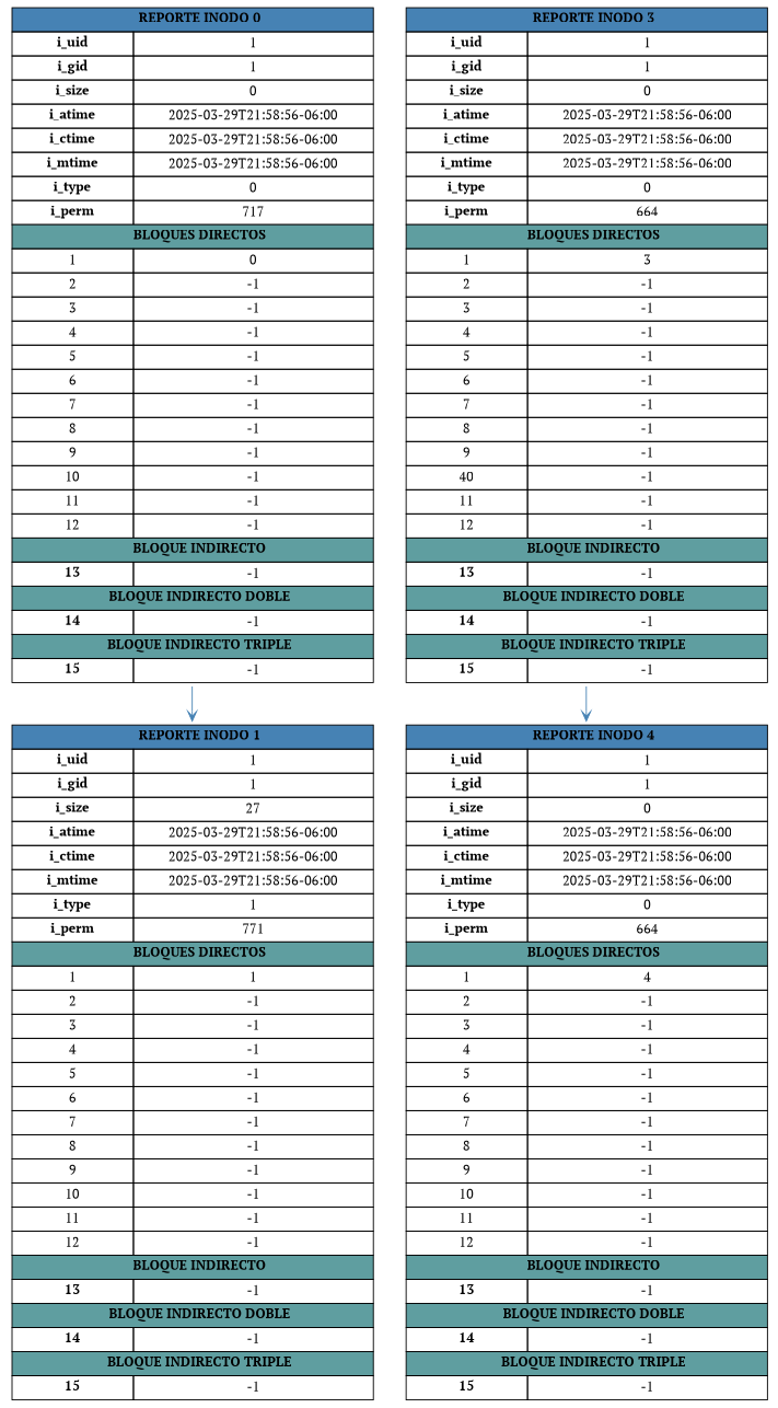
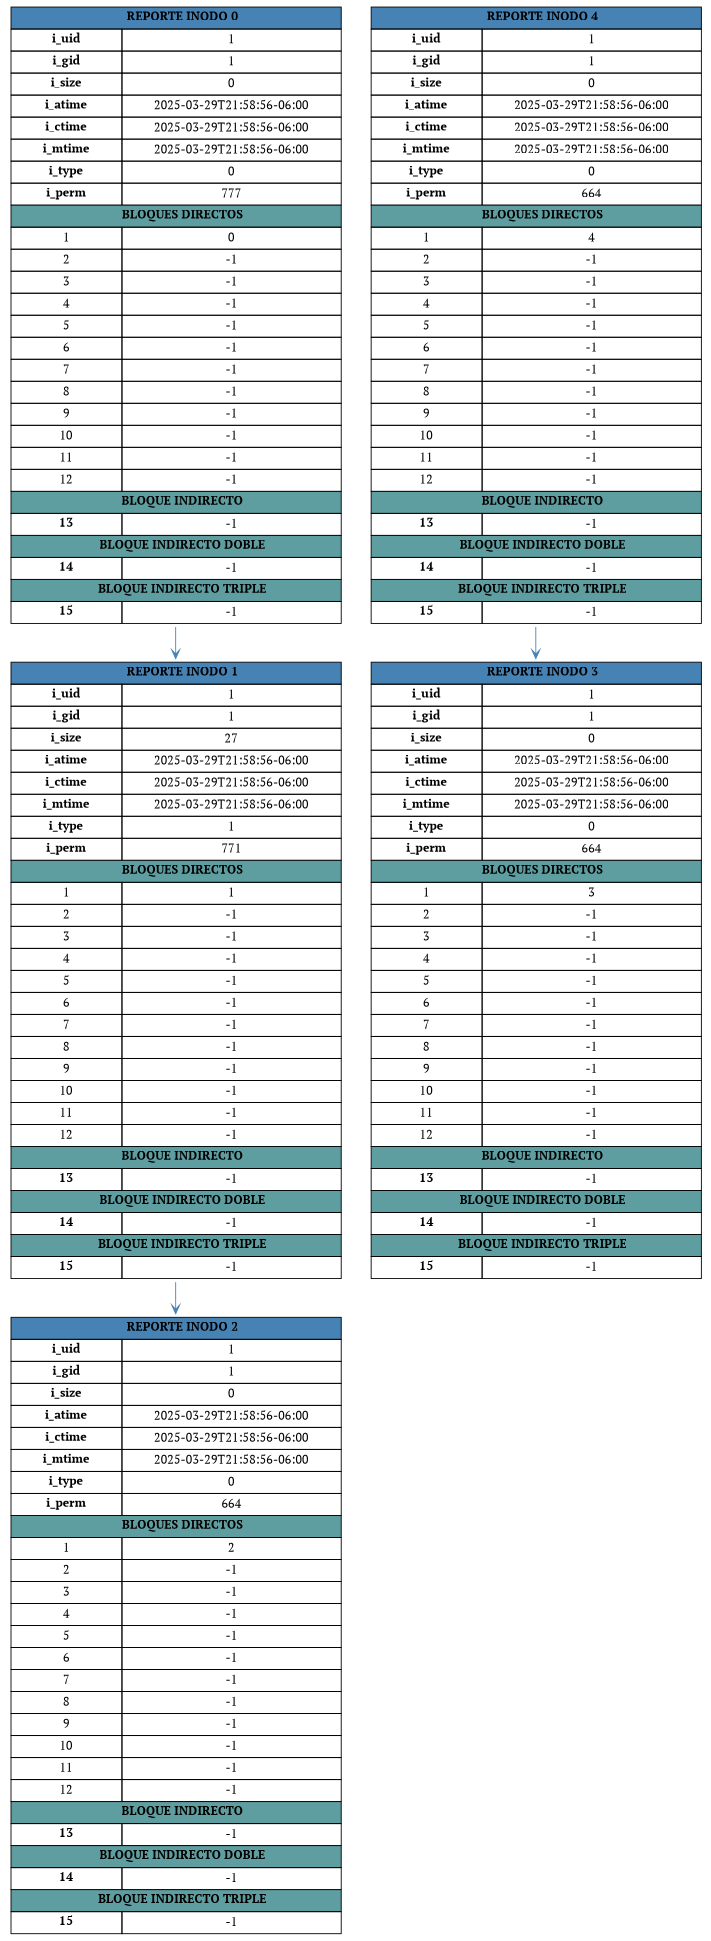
  digraph {
    fontname="PT Serif"
    node [fontname="PT Serif" shape=plaintext]
    edge [arrowhead=vee color="#4682B4" fontname="PT Serif"]
-   n1 [label=<             <table border="0" cellborder="1" cellspacing="0" cellpadding="4" style="font-family:Times">                 <!-- Encabezado -->                 <tr>                     <td colspan="2" bgcolor="#4682B4" style="color:white; font-size:14px; padding:6px;">                         <b>REPORTE INODO 0</b>                     </td>                 </tr>                                  <!-- Datos básicos -->                 <tr bgcolor="#E6F2FF"><td><b>i_uid</b></td><td>1</td></tr>                 <tr><td><b>i_gid</b></td><td>1</td></tr>                 <tr bgcolor="#E6F2FF"><td><b>i_size</b></td><td>0</td></tr>                 <tr><td><b>i_atime</b></td><td>2025-03-29T21:58:56-06:00</td></tr>                 <tr bgcolor="#E6F2FF"><td><b>i_ctime</b></td><td>2025-03-29T21:58:56-06:00</td></tr>                 <tr><td><b>i_mtime</b></td><td>2025-03-29T21:58:56-06:00</td></tr>                 <tr bgcolor="#E6F2FF"><td><b>i_type</b></td><td>0</td></tr>                 <tr><td><b>i_perm</b></td><td>717</td></tr>                                  <!-- Bloques directos -->                 <tr>                     <td colspan="2" bgcolor="#5F9EA0" style="color:white; padding:4px;">                         <b>BLOQUES DIRECTOS</b>                     </td>                 </tr>         <tr><td>1</td><td>0</td></tr><tr><td>2</td><td>-1</td></tr><tr><td>3</td><td>-1</td></tr><tr><td>4</td><td>-1</td></tr><tr><td>5</td><td>-1</td></tr><tr><td>6</td><td>-1</td></tr><tr><td>7</td><td>-1</td></tr><tr><td>8</td><td>-1</td></tr><tr><td>9</td><td>-1</td></tr><tr><td>10</td><td>-1</td></tr><tr><td>11</td><td>-1</td></tr><tr><td>12</td><td>-1</td></tr>                 <!-- Bloques indirectos -->                 <tr>                     <td colspan="2" bgcolor="#5F9EA0" style="color:white; padding:4px;">                         <b>BLOQUE INDIRECTO</b>                     </td>                 </tr>                 <tr bgcolor="#F0F8FF"><td><b>13</b></td><td>-1</td></tr>                                  <tr>                     <td colspan="2" bgcolor="#5F9EA0" style="color:white; padding:4px;">                         <b>BLOQUE INDIRECTO DOBLE</b>                     </td>                 </tr>                 <tr><td><b>14</b></td><td>-1</td></tr>                                  <tr>                     <td colspan="2" bgcolor="#5F9EA0" style="color:white; padding:4px;">                         <b>BLOQUE INDIRECTO TRIPLE</b>                     </td>                 </tr>                 <tr bgcolor="#F0F8FF"><td><b>15</b></td><td>-1</td></tr>             </table>>]
+   n1 [label=<             <table border="0" cellborder="1" cellspacing="0" cellpadding="4" style="font-family:Times">                 <!-- Encabezado -->                 <tr>                     <td colspan="2" bgcolor="#4682B4" style="color:white; font-size:14px; padding:6px;">                         <b>REPORTE INODO 0</b>                     </td>                 </tr>                                  <!-- Datos básicos -->                 <tr bgcolor="#E6F2FF"><td><b>i_uid</b></td><td>1</td></tr>                 <tr><td><b>i_gid</b></td><td>1</td></tr>                 <tr bgcolor="#E6F2FF"><td><b>i_size</b></td><td>0</td></tr>                 <tr><td><b>i_atime</b></td><td>2025-03-29T21:58:56-06:00</td></tr>                 <tr bgcolor="#E6F2FF"><td><b>i_ctime</b></td><td>2025-03-29T21:58:56-06:00</td></tr>                 <tr><td><b>i_mtime</b></td><td>2025-03-29T21:58:56-06:00</td></tr>                 <tr bgcolor="#E6F2FF"><td><b>i_type</b></td><td>0</td></tr>                 <tr><td><b>i_perm</b></td><td>777</td></tr>                                  <!-- Bloques directos -->                 <tr>                     <td colspan="2" bgcolor="#5F9EA0" style="color:white; padding:4px;">                         <b>BLOQUES DIRECTOS</b>                     </td>                 </tr>         <tr><td>1</td><td>0</td></tr><tr><td>2</td><td>-1</td></tr><tr><td>3</td><td>-1</td></tr><tr><td>4</td><td>-1</td></tr><tr><td>5</td><td>-1</td></tr><tr><td>6</td><td>-1</td></tr><tr><td>7</td><td>-1</td></tr><tr><td>8</td><td>-1</td></tr><tr><td>9</td><td>-1</td></tr><tr><td>10</td><td>-1</td></tr><tr><td>11</td><td>-1</td></tr><tr><td>12</td><td>-1</td></tr>                 <!-- Bloques indirectos -->                 <tr>                     <td colspan="2" bgcolor="#5F9EA0" style="color:white; padding:4px;">                         <b>BLOQUE INDIRECTO</b>                     </td>                 </tr>                 <tr bgcolor="#F0F8FF"><td><b>13</b></td><td>-1</td></tr>                                  <tr>                     <td colspan="2" bgcolor="#5F9EA0" style="color:white; padding:4px;">                         <b>BLOQUE INDIRECTO DOBLE</b>                     </td>                 </tr>                 <tr><td><b>14</b></td><td>-1</td></tr>                                  <tr>                     <td colspan="2" bgcolor="#5F9EA0" style="color:white; padding:4px;">                         <b>BLOQUE INDIRECTO TRIPLE</b>                     </td>                 </tr>                 <tr bgcolor="#F0F8FF"><td><b>15</b></td><td>-1</td></tr>             </table>>]
    n2 [label=<             <table border="0" cellborder="1" cellspacing="0" cellpadding="4" style="font-family:Times">                 <!-- Encabezado -->                 <tr>                     <td colspan="2" bgcolor="#4682B4" style="color:white; font-size:14px; padding:6px;">                         <b>REPORTE INODO 1</b>                     </td>                 </tr>                                  <!-- Datos básicos -->                 <tr bgcolor="#E6F2FF"><td><b>i_uid</b></td><td>1</td></tr>                 <tr><td><b>i_gid</b></td><td>1</td></tr>                 <tr bgcolor="#E6F2FF"><td><b>i_size</b></td><td>27</td></tr>                 <tr><td><b>i_atime</b></td><td>2025-03-29T21:58:56-06:00</td></tr>                 <tr bgcolor="#E6F2FF"><td><b>i_ctime</b></td><td>2025-03-29T21:58:56-06:00</td></tr>                 <tr><td><b>i_mtime</b></td><td>2025-03-29T21:58:56-06:00</td></tr>                 <tr bgcolor="#E6F2FF"><td><b>i_type</b></td><td>1</td></tr>                 <tr><td><b>i_perm</b></td><td>771</td></tr>                                  <!-- Bloques directos -->                 <tr>                     <td colspan="2" bgcolor="#5F9EA0" style="color:white; padding:4px;">                         <b>BLOQUES DIRECTOS</b>                     </td>                 </tr>         <tr><td>1</td><td>1</td></tr><tr><td>2</td><td>-1</td></tr><tr><td>3</td><td>-1</td></tr><tr><td>4</td><td>-1</td></tr><tr><td>5</td><td>-1</td></tr><tr><td>6</td><td>-1</td></tr><tr><td>7</td><td>-1</td></tr><tr><td>8</td><td>-1</td></tr><tr><td>9</td><td>-1</td></tr><tr><td>10</td><td>-1</td></tr><tr><td>11</td><td>-1</td></tr><tr><td>12</td><td>-1</td></tr>                 <!-- Bloques indirectos -->                 <tr>                     <td colspan="2" bgcolor="#5F9EA0" style="color:white; padding:4px;">                         <b>BLOQUE INDIRECTO</b>                     </td>                 </tr>                 <tr bgcolor="#F0F8FF"><td><b>13</b></td><td>-1</td></tr>                                  <tr>                     <td colspan="2" bgcolor="#5F9EA0" style="color:white; padding:4px;">                         <b>BLOQUE INDIRECTO DOBLE</b>                     </td>                 </tr>                 <tr><td><b>14</b></td><td>-1</td></tr>                                  <tr>                     <td colspan="2" bgcolor="#5F9EA0" style="color:white; padding:4px;">                         <b>BLOQUE INDIRECTO TRIPLE</b>                     </td>                 </tr>                 <tr bgcolor="#F0F8FF"><td><b>15</b></td><td>-1</td></tr>             </table>>]
-   n4 [label=<             <table border="0" cellborder="1" cellspacing="0" cellpadding="4" style="font-family:Times">                 <!-- Encabezado -->                 <tr>                     <td colspan="2" bgcolor="#4682B4" style="color:white; font-size:14px; padding:6px;">                         <b>REPORTE INODO 3</b>                     </td>                 </tr>                                  <!-- Datos básicos -->                 <tr bgcolor="#E6F2FF"><td><b>i_uid</b></td><td>1</td></tr>                 <tr><td><b>i_gid</b></td><td>1</td></tr>                 <tr bgcolor="#E6F2FF"><td><b>i_size</b></td><td>0</td></tr>                 <tr><td><b>i_atime</b></td><td>2025-03-29T21:58:56-06:00</td></tr>                 <tr bgcolor="#E6F2FF"><td><b>i_ctime</b></td><td>2025-03-29T21:58:56-06:00</td></tr>                 <tr><td><b>i_mtime</b></td><td>2025-03-29T21:58:56-06:00</td></tr>                 <tr bgcolor="#E6F2FF"><td><b>i_type</b></td><td>0</td></tr>                 <tr><td><b>i_perm</b></td><td>664</td></tr>                                  <!-- Bloques directos -->                 <tr>                     <td colspan="2" bgcolor="#5F9EA0" style="color:white; padding:4px;">                         <b>BLOQUES DIRECTOS</b>                     </td>                 </tr>         <tr><td>1</td><td>3</td></tr><tr><td>2</td><td>-1</td></tr><tr><td>3</td><td>-1</td></tr><tr><td>4</td><td>-1</td></tr><tr><td>5</td><td>-1</td></tr><tr><td>6</td><td>-1</td></tr><tr><td>7</td><td>-1</td></tr><tr><td>8</td><td>-1</td></tr><tr><td>9</td><td>-1</td></tr><tr><td>40</td><td>-1</td></tr><tr><td>11</td><td>-1</td></tr><tr><td>12</td><td>-1</td></tr>                 <!-- Bloques indirectos -->                 <tr>                     <td colspan="2" bgcolor="#5F9EA0" style="color:white; padding:4px;">                         <b>BLOQUE INDIRECTO</b>                     </td>                 </tr>                 <tr bgcolor="#F0F8FF"><td><b>13</b></td><td>-1</td></tr>                                  <tr>                     <td colspan="2" bgcolor="#5F9EA0" style="color:white; padding:4px;">                         <b>BLOQUE INDIRECTO DOBLE</b>                     </td>                 </tr>                 <tr><td><b>14</b></td><td>-1</td></tr>                                  <tr>                     <td colspan="2" bgcolor="#5F9EA0" style="color:white; padding:4px;">                         <b>BLOQUE INDIRECTO TRIPLE</b>                     </td>                 </tr>                 <tr bgcolor="#F0F8FF"><td><b>15</b></td><td>-1</td></tr>             </table>>]
+   n3 [label=<             <table border="0" cellborder="1" cellspacing="0" cellpadding="4" style="font-family:Times">                 <!-- Encabezado -->                 <tr>                     <td colspan="2" bgcolor="#4682B4" style="color:white; font-size:14px; padding:6px;">                         <b>REPORTE INODO 2</b>                     </td>                 </tr>                                  <!-- Datos básicos -->                 <tr bgcolor="#E6F2FF"><td><b>i_uid</b></td><td>1</td></tr>                 <tr><td><b>i_gid</b></td><td>1</td></tr>                 <tr bgcolor="#E6F2FF"><td><b>i_size</b></td><td>0</td></tr>                 <tr><td><b>i_atime</b></td><td>2025-03-29T21:58:56-06:00</td></tr>                 <tr bgcolor="#E6F2FF"><td><b>i_ctime</b></td><td>2025-03-29T21:58:56-06:00</td></tr>                 <tr><td><b>i_mtime</b></td><td>2025-03-29T21:58:56-06:00</td></tr>                 <tr bgcolor="#E6F2FF"><td><b>i_type</b></td><td>0</td></tr>                 <tr><td><b>i_perm</b></td><td>664</td></tr>                                  <!-- Bloques directos -->                 <tr>                     <td colspan="2" bgcolor="#5F9EA0" style="color:white; padding:4px;">                         <b>BLOQUES DIRECTOS</b>                     </td>                 </tr>         <tr><td>1</td><td>2</td></tr><tr><td>2</td><td>-1</td></tr><tr><td>3</td><td>-1</td></tr><tr><td>4</td><td>-1</td></tr><tr><td>5</td><td>-1</td></tr><tr><td>6</td><td>-1</td></tr><tr><td>7</td><td>-1</td></tr><tr><td>8</td><td>-1</td></tr><tr><td>9</td><td>-1</td></tr><tr><td>10</td><td>-1</td></tr><tr><td>11</td><td>-1</td></tr><tr><td>12</td><td>-1</td></tr>                 <!-- Bloques indirectos -->                 <tr>                     <td colspan="2" bgcolor="#5F9EA0" style="color:white; padding:4px;">                         <b>BLOQUE INDIRECTO</b>                     </td>                 </tr>                 <tr bgcolor="#F0F8FF"><td><b>13</b></td><td>-1</td></tr>                                  <tr>                     <td colspan="2" bgcolor="#5F9EA0" style="color:white; padding:4px;">                         <b>BLOQUE INDIRECTO DOBLE</b>                     </td>                 </tr>                 <tr><td><b>14</b></td><td>-1</td></tr>                                  <tr>                     <td colspan="2" bgcolor="#5F9EA0" style="color:white; padding:4px;">                         <b>BLOQUE INDIRECTO TRIPLE</b>                     </td>                 </tr>                 <tr bgcolor="#F0F8FF"><td><b>15</b></td><td>-1</td></tr>             </table>>]
+   n4 [label=<             <table border="0" cellborder="1" cellspacing="0" cellpadding="4" style="font-family:Times">                 <!-- Encabezado -->                 <tr>                     <td colspan="2" bgcolor="#4682B4" style="color:white; font-size:14px; padding:6px;">                         <b>REPORTE INODO 3</b>                     </td>                 </tr>                                  <!-- Datos básicos -->                 <tr bgcolor="#E6F2FF"><td><b>i_uid</b></td><td>1</td></tr>                 <tr><td><b>i_gid</b></td><td>1</td></tr>                 <tr bgcolor="#E6F2FF"><td><b>i_size</b></td><td>0</td></tr>                 <tr><td><b>i_atime</b></td><td>2025-03-29T21:58:56-06:00</td></tr>                 <tr bgcolor="#E6F2FF"><td><b>i_ctime</b></td><td>2025-03-29T21:58:56-06:00</td></tr>                 <tr><td><b>i_mtime</b></td><td>2025-03-29T21:58:56-06:00</td></tr>                 <tr bgcolor="#E6F2FF"><td><b>i_type</b></td><td>0</td></tr>                 <tr><td><b>i_perm</b></td><td>664</td></tr>                                  <!-- Bloques directos -->                 <tr>                     <td colspan="2" bgcolor="#5F9EA0" style="color:white; padding:4px;">                         <b>BLOQUES DIRECTOS</b>                     </td>                 </tr>         <tr><td>1</td><td>3</td></tr><tr><td>2</td><td>-1</td></tr><tr><td>3</td><td>-1</td></tr><tr><td>4</td><td>-1</td></tr><tr><td>5</td><td>-1</td></tr><tr><td>6</td><td>-1</td></tr><tr><td>7</td><td>-1</td></tr><tr><td>8</td><td>-1</td></tr><tr><td>9</td><td>-1</td></tr><tr><td>10</td><td>-1</td></tr><tr><td>11</td><td>-1</td></tr><tr><td>12</td><td>-1</td></tr>                 <!-- Bloques indirectos -->                 <tr>                     <td colspan="2" bgcolor="#5F9EA0" style="color:white; padding:4px;">                         <b>BLOQUE INDIRECTO</b>                     </td>                 </tr>                 <tr bgcolor="#F0F8FF"><td><b>13</b></td><td>-1</td></tr>                                  <tr>                     <td colspan="2" bgcolor="#5F9EA0" style="color:white; padding:4px;">                         <b>BLOQUE INDIRECTO DOBLE</b>                     </td>                 </tr>                 <tr><td><b>14</b></td><td>-1</td></tr>                                  <tr>                     <td colspan="2" bgcolor="#5F9EA0" style="color:white; padding:4px;">                         <b>BLOQUE INDIRECTO TRIPLE</b>                     </td>                 </tr>                 <tr bgcolor="#F0F8FF"><td><b>15</b></td><td>-1</td></tr>             </table>>]
    n5 [label=<             <table border="0" cellborder="1" cellspacing="0" cellpadding="4" style="font-family:Times">                 <!-- Encabezado -->                 <tr>                     <td colspan="2" bgcolor="#4682B4" style="color:white; font-size:14px; padding:6px;">                         <b>REPORTE INODO 4</b>                     </td>                 </tr>                                  <!-- Datos básicos -->                 <tr bgcolor="#E6F2FF"><td><b>i_uid</b></td><td>1</td></tr>                 <tr><td><b>i_gid</b></td><td>1</td></tr>                 <tr bgcolor="#E6F2FF"><td><b>i_size</b></td><td>0</td></tr>                 <tr><td><b>i_atime</b></td><td>2025-03-29T21:58:56-06:00</td></tr>                 <tr bgcolor="#E6F2FF"><td><b>i_ctime</b></td><td>2025-03-29T21:58:56-06:00</td></tr>                 <tr><td><b>i_mtime</b></td><td>2025-03-29T21:58:56-06:00</td></tr>                 <tr bgcolor="#E6F2FF"><td><b>i_type</b></td><td>0</td></tr>                 <tr><td><b>i_perm</b></td><td>664</td></tr>                                  <!-- Bloques directos -->                 <tr>                     <td colspan="2" bgcolor="#5F9EA0" style="color:white; padding:4px;">                         <b>BLOQUES DIRECTOS</b>                     </td>                 </tr>         <tr><td>1</td><td>4</td></tr><tr><td>2</td><td>-1</td></tr><tr><td>3</td><td>-1</td></tr><tr><td>4</td><td>-1</td></tr><tr><td>5</td><td>-1</td></tr><tr><td>6</td><td>-1</td></tr><tr><td>7</td><td>-1</td></tr><tr><td>8</td><td>-1</td></tr><tr><td>9</td><td>-1</td></tr><tr><td>10</td><td>-1</td></tr><tr><td>11</td><td>-1</td></tr><tr><td>12</td><td>-1</td></tr>                 <!-- Bloques indirectos -->                 <tr>                     <td colspan="2" bgcolor="#5F9EA0" style="color:white; padding:4px;">                         <b>BLOQUE INDIRECTO</b>                     </td>                 </tr>                 <tr bgcolor="#F0F8FF"><td><b>13</b></td><td>-1</td></tr>                                  <tr>                     <td colspan="2" bgcolor="#5F9EA0" style="color:white; padding:4px;">                         <b>BLOQUE INDIRECTO DOBLE</b>                     </td>                 </tr>                 <tr><td><b>14</b></td><td>-1</td></tr>                                  <tr>                     <td colspan="2" bgcolor="#5F9EA0" style="color:white; padding:4px;">                         <b>BLOQUE INDIRECTO TRIPLE</b>                     </td>                 </tr>                 <tr bgcolor="#F0F8FF"><td><b>15</b></td><td>-1</td></tr>             </table>>]
    n1 -> n2
-   n4 -> n5
+   n2 -> n3
+   n5 -> n4
  }
